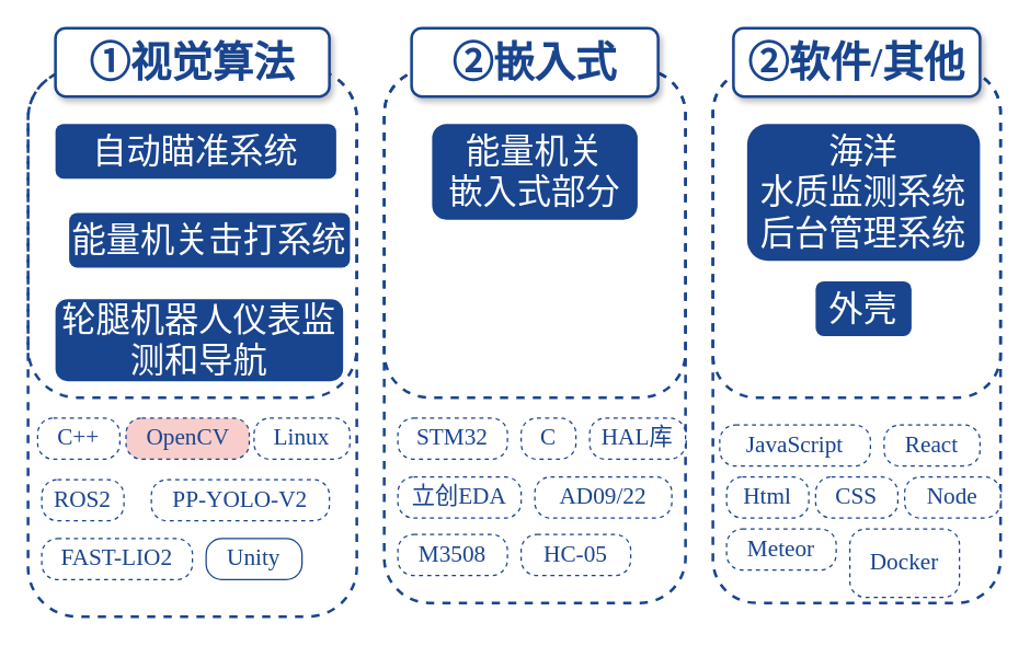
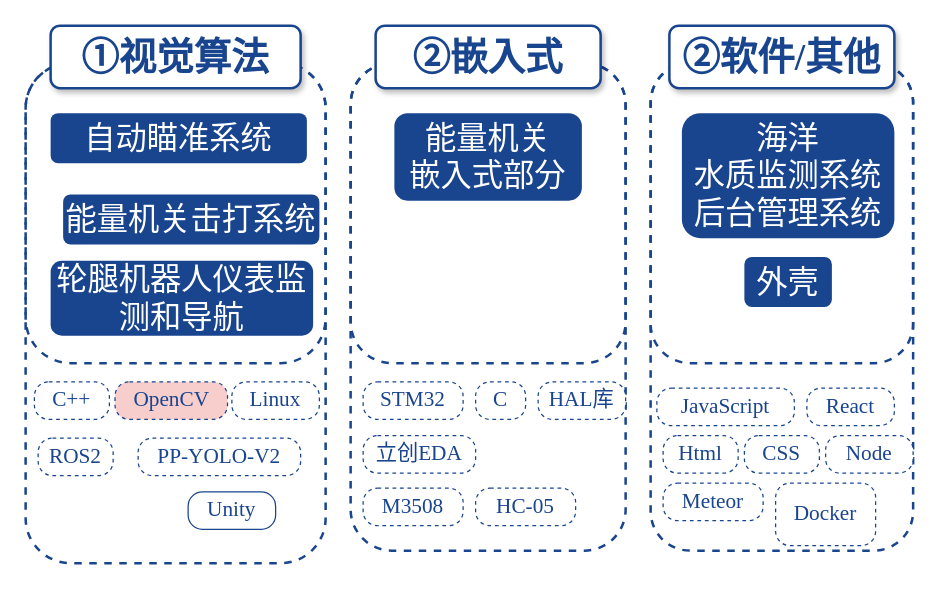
  <mxCell id="0" />
  <mxCell id="1" parent="0" />
  <mxCell id="2" value="" style="rounded=1;whiteSpace=wrap;html=1;fillColor=none;dashed=1;strokeWidth=2;strokeColor=#19448E;" parent="1" vertex="1"><mxGeometry x="520" y="50" width="210" height="390" as="geometry" /></mxCell>
  <mxCell id="3" value="" style="rounded=1;whiteSpace=wrap;html=1;fillColor=none;dashed=1;strokeWidth=2;strokeColor=#19448E;" parent="1" vertex="1"><mxGeometry x="520" y="50" width="210" height="240" as="geometry" /></mxCell>
  <mxCell id="4" value="" style="rounded=1;whiteSpace=wrap;html=1;fillColor=none;dashed=1;strokeWidth=2;strokeColor=#19448E;" parent="1" vertex="1"><mxGeometry x="280" y="50" width="220" height="390" as="geometry" /></mxCell>
  <mxCell id="5" value="" style="rounded=1;whiteSpace=wrap;html=1;fillColor=none;dashed=1;strokeWidth=2;strokeColor=#19448E;" parent="1" vertex="1"><mxGeometry x="20" y="50" width="240" height="400" as="geometry" /></mxCell>
  <mxCell id="6" value="" style="rounded=1;whiteSpace=wrap;html=1;fillColor=none;dashed=1;strokeWidth=2;strokeColor=#19448E;" parent="1" vertex="1"><mxGeometry x="280" y="50" width="220" height="240" as="geometry" /></mxCell>
  <mxCell id="7" value="" style="rounded=1;whiteSpace=wrap;html=1;fillColor=none;dashed=1;strokeWidth=2;strokeColor=#19448E;" parent="1" vertex="1"><mxGeometry x="20" y="50" width="240" height="240" as="geometry" /></mxCell>
  <mxCell id="8" value="&lt;font size=&quot;1&quot; color=&quot;#19448e&quot;&gt;&lt;b style=&quot;font-size: 30px;&quot;&gt;②嵌入式&lt;/b&gt;&lt;/font&gt;" style="rounded=1;whiteSpace=wrap;html=1;strokeColor=#19448E;fontFamily=Times New Roman;strokeWidth=2;glass=0;shadow=1;" parent="1" vertex="1"><mxGeometry x="300" width="180" height="50" as="geometry" y="20" /></mxCell>
  <mxCell id="9" value="&lt;font size=&quot;1&quot; color=&quot;#19448e&quot;&gt;&lt;b style=&quot;font-size: 30px;&quot;&gt;②软件/其他&lt;/b&gt;&lt;/font&gt;" style="rounded=1;whiteSpace=wrap;html=1;strokeColor=#19448E;fontFamily=Times New Roman;strokeWidth=2;glass=0;shadow=1;" parent="1" vertex="1"><mxGeometry x="535" width="180" height="50" as="geometry" y="20" /></mxCell>
  <mxCell id="10" value="&lt;font style=&quot;font-size: 25px;&quot;&gt;自动瞄准系统&lt;/font&gt;" style="rounded=1;whiteSpace=wrap;html=1;strokeColor=none;fontFamily=Times New Roman;dashed=1;fontStyle=0;fontColor=#FFFFFF;fillColor=#19448E;" parent="1" vertex="1"><mxGeometry y="90" width="205" height="40" as="geometry" x="40" /></mxCell>
  <mxCell id="11" value="&lt;font style=&quot;font-size: 25px;&quot;&gt;能量机关击打系统&lt;/font&gt;" style="rounded=1;whiteSpace=wrap;html=1;strokeColor=none;fontFamily=Times New Roman;dashed=1;fontStyle=0;fontColor=#FFFFFF;fillColor=#19448E;" parent="1" vertex="1"><mxGeometry x="50" y="155" width="205" height="40" as="geometry" /></mxCell>
- <mxCell id="12" value="&lt;font style=&quot;font-size: 25px;&quot;&gt;轮腿机器人仪表监测和导航&lt;/font&gt;" style="rounded=1;whiteSpace=wrap;html=1;strokeColor=none;fontFamily=Times New Roman;dashed=1;fontStyle=0;fontColor=#FFFFFF;fillColor=#19448E;" parent="1" vertex="1"><mxGeometry x="40" y="218" width="210" height="60" as="geometry" /></mxCell>
+ <mxCell id="12" value="&lt;font style=&quot;font-size: 25px;&quot;&gt;轮腿机器人仪表监测和导航&lt;/font&gt;" style="rounded=1;whiteSpace=wrap;html=1;strokeColor=none;fontFamily=Times New Roman;dashed=1;fontStyle=0;fontColor=#FFFFFF;fillColor=#19448E;" parent="1" vertex="1"><mxGeometry y="208" width="210" height="60" as="geometry" x="40" /></mxCell>
  <mxCell id="13" value="&lt;font size=&quot;1&quot; color=&quot;#19448e&quot;&gt;&lt;b style=&quot;font-size: 30px;&quot;&gt;①视觉算法&lt;/b&gt;&lt;/font&gt;" style="rounded=1;whiteSpace=wrap;html=1;strokeColor=#19448E;fontFamily=Times New Roman;strokeWidth=2;glass=0;shadow=1;" parent="1" vertex="1"><mxGeometry width="200" height="50" as="geometry" x="40" y="20" /></mxCell>
  <mxCell id="14" value="&lt;font style=&quot;font-size: 17px;&quot;&gt;C++&lt;/font&gt;" style="rounded=1;whiteSpace=wrap;html=1;strokeColor=#19448E;fontFamily=Verdana;dashed=1;fillColor=#FFFFFF;fontColor=#19448E;autosize=1;arcSize=23;absoluteArcSize=1;fontSize=17;" parent="1" vertex="1"><mxGeometry x="27" y="305" width="60" height="30" as="geometry" /></mxCell>
  <mxCell id="15" value="&lt;font style=&quot;font-size: 17px;&quot;&gt;OpenCV&lt;/font&gt;" style="rounded=1;whiteSpace=wrap;html=1;strokeColor=#19448E;fontFamily=Verdana;dashed=1;fillColor=#f8cecc;fontColor=#19448E;autosize=1;arcSize=23;absoluteArcSize=1;fontSize=17;" parent="1" vertex="1"><mxGeometry x="91.5" y="305" width="90" height="30" as="geometry" /></mxCell>
  <mxCell id="16" value="&lt;font style=&quot;font-size: 17px;&quot;&gt;Linux&lt;/font&gt;" style="rounded=1;whiteSpace=wrap;html=1;strokeColor=#19448E;fontFamily=Verdana;dashed=1;fillColor=#FFFFFF;fontColor=#19448E;autosize=1;arcSize=23;absoluteArcSize=1;fontSize=17;" parent="1" vertex="1"><mxGeometry x="185" y="305" width="70" height="30" as="geometry" /></mxCell>
  <mxCell id="17" value="&lt;font style=&quot;font-size: 17px;&quot;&gt;ROS2&lt;/font&gt;" style="rounded=1;whiteSpace=wrap;html=1;strokeColor=#19448E;fontFamily=Verdana;dashed=1;fillColor=#FFFFFF;fontColor=#19448E;autosize=1;arcSize=23;absoluteArcSize=1;fontSize=17;" parent="1" vertex="1"><mxGeometry x="30" y="350" width="60" height="30" as="geometry" /></mxCell>
  <mxCell id="18" value="&lt;font style=&quot;font-size: 25px;&quot;&gt;能量机关&lt;/font&gt;&lt;div&gt;&lt;font style=&quot;font-size: 25px;&quot;&gt;嵌入式部分&lt;/font&gt;&lt;/div&gt;" style="rounded=1;whiteSpace=wrap;html=1;strokeColor=none;fontFamily=Times New Roman;dashed=1;fontStyle=0;fontColor=#FFFFFF;fillColor=#19448E;fixedWidth=0;container=0;autosize=1;" parent="1" vertex="1"><mxGeometry x="315" y="90" width="150" height="70" as="geometry" /></mxCell>
  <mxCell id="19" value="&lt;font style=&quot;font-size: 17px;&quot;&gt;STM32&lt;/font&gt;" style="rounded=1;whiteSpace=wrap;html=1;strokeColor=#19448E;fontFamily=Verdana;dashed=1;fillColor=#FFFFFF;fontColor=#19448E;autosize=1;arcSize=23;absoluteArcSize=1;fontSize=17;" parent="1" vertex="1"><mxGeometry x="290" y="305" width="80" height="30" as="geometry" /></mxCell>
  <mxCell id="20" value="&lt;font style=&quot;font-size: 17px;&quot;&gt;立创EDA&lt;/font&gt;" style="rounded=1;whiteSpace=wrap;html=1;strokeColor=#19448E;fontFamily=Verdana;dashed=1;fillColor=#FFFFFF;fontColor=#19448E;autosize=1;arcSize=23;absoluteArcSize=1;fontSize=17;" parent="1" vertex="1"><mxGeometry x="290" y="348" width="90" height="30" as="geometry" /></mxCell>
  <mxCell id="21" value="&lt;font style=&quot;font-size: 17px;&quot;&gt;C&lt;/font&gt;" style="rounded=1;whiteSpace=wrap;html=1;strokeColor=#19448E;fontFamily=Verdana;dashed=1;fillColor=#FFFFFF;fontColor=#19448E;autosize=1;arcSize=23;absoluteArcSize=1;fontSize=17;" parent="1" vertex="1"><mxGeometry x="380" y="305" width="40" height="30" as="geometry" /></mxCell>
  <mxCell id="22" value="&lt;font style=&quot;font-size: 17px;&quot;&gt;PP-YOLO-V2&lt;/font&gt;" style="rounded=1;whiteSpace=wrap;html=1;strokeColor=#19448E;fontFamily=Verdana;dashed=1;fillColor=#FFFFFF;fontColor=#19448E;autosize=1;arcSize=23;absoluteArcSize=1;fontSize=17;" parent="1" vertex="1"><mxGeometry x="110" y="350" width="130" height="30" as="geometry" /></mxCell>
- <mxCell id="23" value="&lt;font style=&quot;font-size: 17px;&quot;&gt;FAST-LIO2&lt;/font&gt;" style="rounded=1;whiteSpace=wrap;html=1;strokeColor=#19448E;fontFamily=Verdana;dashed=1;fillColor=#FFFFFF;fontColor=#19448E;autosize=1;arcSize=23;absoluteArcSize=1;fontSize=17;" parent="1" vertex="1"><mxGeometry x="30" y="393" width="110" height="30" as="geometry" /></mxCell>
  <mxCell id="24" value="Unity" style="rounded=1;whiteSpace=wrap;html=1;strokeColor=#19448E;fontFamily=Verdana;dashed=0;fillColor=#FFFFFF;fontColor=#19448E;autosize=1;arcSize=23;absoluteArcSize=1;fontSize=17;" parent="1" vertex="1"><mxGeometry x="150" y="393" width="70" height="30" as="geometry" /></mxCell>
  <mxCell id="25" value="&lt;font style=&quot;font-size: 17px;&quot;&gt;HAL库&lt;/font&gt;" style="rounded=1;whiteSpace=wrap;html=1;strokeColor=#19448E;fontFamily=Verdana;dashed=1;fillColor=#FFFFFF;fontColor=#19448E;autosize=1;arcSize=23;absoluteArcSize=1;fontSize=17;" parent="1" vertex="1"><mxGeometry x="430" y="305" width="70" height="30" as="geometry" /></mxCell>
- <mxCell id="26" value="&lt;font style=&quot;font-size: 17px;&quot;&gt;AD09/22&lt;/font&gt;" style="rounded=1;whiteSpace=wrap;html=1;strokeColor=#19448E;fontFamily=Verdana;dashed=1;fillColor=#FFFFFF;fontColor=#19448E;autosize=1;arcSize=23;absoluteArcSize=1;fontSize=17;" parent="1" vertex="1"><mxGeometry x="390" y="348" width="100" height="30" as="geometry" /></mxCell>
  <mxCell id="27" value="M3508" style="rounded=1;whiteSpace=wrap;html=1;strokeColor=#19448E;fontFamily=Verdana;dashed=1;fillColor=#FFFFFF;fontColor=#19448E;autosize=1;arcSize=23;absoluteArcSize=1;fontSize=17;" parent="1" vertex="1"><mxGeometry x="290" y="390" width="80" height="30" as="geometry" /></mxCell>
  <mxCell id="28" value="HC-05" style="rounded=1;whiteSpace=wrap;html=1;strokeColor=#19448E;fontFamily=Verdana;dashed=1;fillColor=#FFFFFF;fontColor=#19448E;autosize=1;arcSize=23;absoluteArcSize=1;fontSize=17;" parent="1" vertex="1"><mxGeometry x="380" y="390" width="80" height="30" as="geometry" /></mxCell>
  <mxCell id="29" value="&lt;span style=&quot;font-size: 25px;&quot;&gt;海洋&lt;/span&gt;&lt;div&gt;&lt;span style=&quot;font-size: 25px;&quot;&gt;水质监测系统&lt;/span&gt;&lt;/div&gt;&lt;div&gt;&lt;span style=&quot;font-size: 25px;&quot;&gt;后台管理系统&lt;/span&gt;&lt;/div&gt;" style="rounded=1;whiteSpace=wrap;html=1;strokeColor=none;fontFamily=Times New Roman;dashed=1;fontStyle=0;fontColor=#FFFFFF;fillColor=#19448E;fixedWidth=0;container=0;autosize=1;" parent="1" vertex="1"><mxGeometry x="545" y="90" width="170" height="100" as="geometry" /></mxCell>
  <mxCell id="30" value="&lt;div&gt;&lt;span style=&quot;font-size: 25px;&quot;&gt;外壳&lt;/span&gt;&lt;/div&gt;" style="rounded=1;whiteSpace=wrap;html=1;strokeColor=none;fontFamily=Times New Roman;dashed=1;fontStyle=0;fontColor=#FFFFFF;fillColor=#19448E;fixedWidth=0;container=0;autosize=1;" parent="1" vertex="1"><mxGeometry x="595" y="205" width="70" height="40" as="geometry" /></mxCell>
  <mxCell id="31" value="JavaScript" style="rounded=1;whiteSpace=wrap;html=1;strokeColor=#19448E;fontFamily=Verdana;dashed=1;fillColor=#FFFFFF;fontColor=#19448E;autosize=1;arcSize=23;absoluteArcSize=1;fontSize=17;" parent="1" vertex="1"><mxGeometry x="525" y="310" width="110" height="30" as="geometry" /></mxCell>
  <mxCell id="32" value="React" style="rounded=1;whiteSpace=wrap;html=1;strokeColor=#19448E;fontFamily=Verdana;dashed=1;fillColor=#FFFFFF;fontColor=#19448E;autosize=1;arcSize=23;absoluteArcSize=1;fontSize=17;" parent="1" vertex="1"><mxGeometry x="645" y="310" width="70" height="30" as="geometry" /></mxCell>
  <mxCell id="33" value="Html" style="rounded=1;whiteSpace=wrap;html=1;strokeColor=#19448E;fontFamily=Verdana;dashed=1;fillColor=#FFFFFF;fontColor=#19448E;autosize=1;arcSize=23;absoluteArcSize=1;fontSize=17;" parent="1" vertex="1"><mxGeometry x="530" y="348" width="60" height="30" as="geometry" /></mxCell>
  <mxCell id="34" value="CSS" style="rounded=1;whiteSpace=wrap;html=1;strokeColor=#19448E;fontFamily=Verdana;dashed=1;fillColor=#FFFFFF;fontColor=#19448E;autosize=1;arcSize=23;absoluteArcSize=1;fontSize=17;" parent="1" vertex="1"><mxGeometry x="595" y="348" width="60" height="30" as="geometry" /></mxCell>
  <mxCell id="35" value="Meteor" style="rounded=1;whiteSpace=wrap;html=1;strokeColor=#19448E;fontFamily=Verdana;dashed=1;fillColor=#FFFFFF;fontColor=#19448E;autosize=1;arcSize=23;absoluteArcSize=1;fontSize=17;" parent="1" vertex="1"><mxGeometry x="530" y="386" width="80" height="30" as="geometry" /></mxCell>
  <mxCell id="36" value="Node" style="rounded=1;whiteSpace=wrap;html=1;strokeColor=#19448E;fontFamily=Verdana;dashed=1;fillColor=#FFFFFF;fontColor=#19448E;autosize=1;arcSize=23;absoluteArcSize=1;fontSize=17;" parent="1" vertex="1"><mxGeometry x="660" y="348" width="70" height="30" as="geometry" /></mxCell>
  <mxCell id="37" value="Docker" style="rounded=1;whiteSpace=wrap;html=1;strokeColor=#19448E;fontFamily=Verdana;dashed=1;fillColor=#FFFFFF;fontColor=#19448E;autosize=1;arcSize=23;absoluteArcSize=1;fontSize=17;" parent="1" vertex="1"><mxGeometry x="620" y="386" width="80" height="50" as="geometry" /></mxCell>
